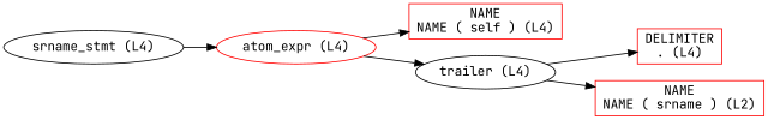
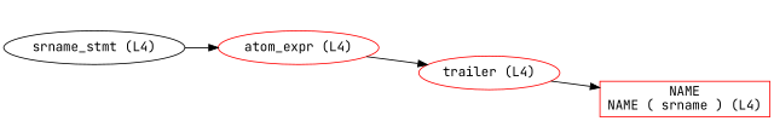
  digraph {
    fontname="JetBrains Mono"
    rankdir=LR
    node [fontname="JetBrains Mono" color=red]
    edge [fontname="JetBrains Mono"]
    n1 [label="srname_stmt (L4)" color=""]
    n2 [label="atom_expr (L4)"]
-   n3 [label="NAME\nNAME ( self ) (L4)" shape=rectangle]
-   n4 [label="trailer (L4)" color=""]
-   n5 [label="DELIMITER\n. (L4)" shape=rectangle]
-   n6 [label="NAME\nNAME ( srname ) (L2)" shape=rectangle]
+   n4 [label="trailer (L4)"]
+   n6 [label="NAME\nNAME ( srname ) (L4)" shape=rectangle]
    n1 -> n2
-   n2 -> n3
    n2 -> n4
-   n4 -> n5
    n4 -> n6
  }
